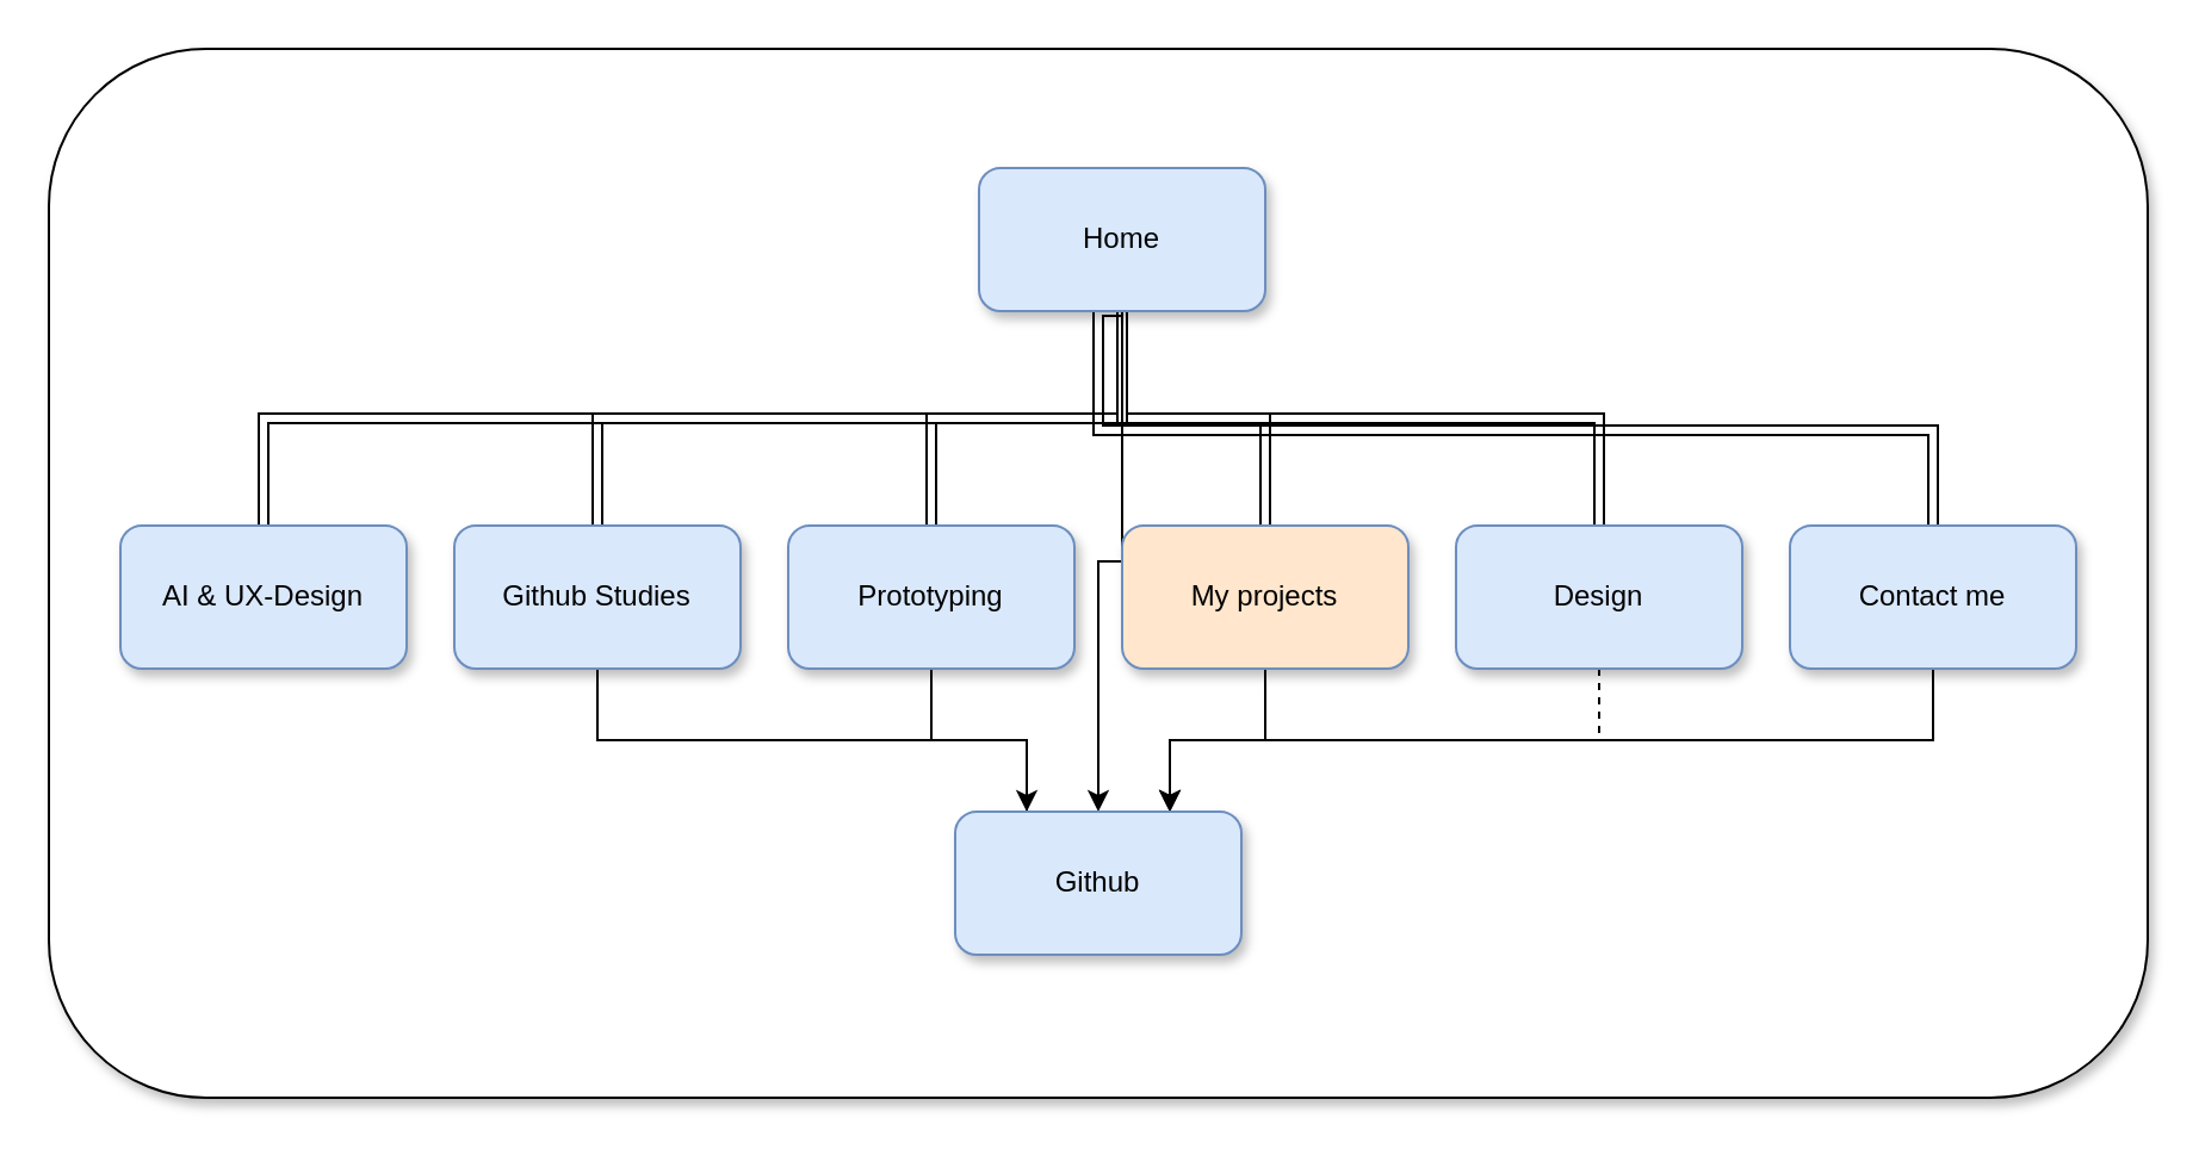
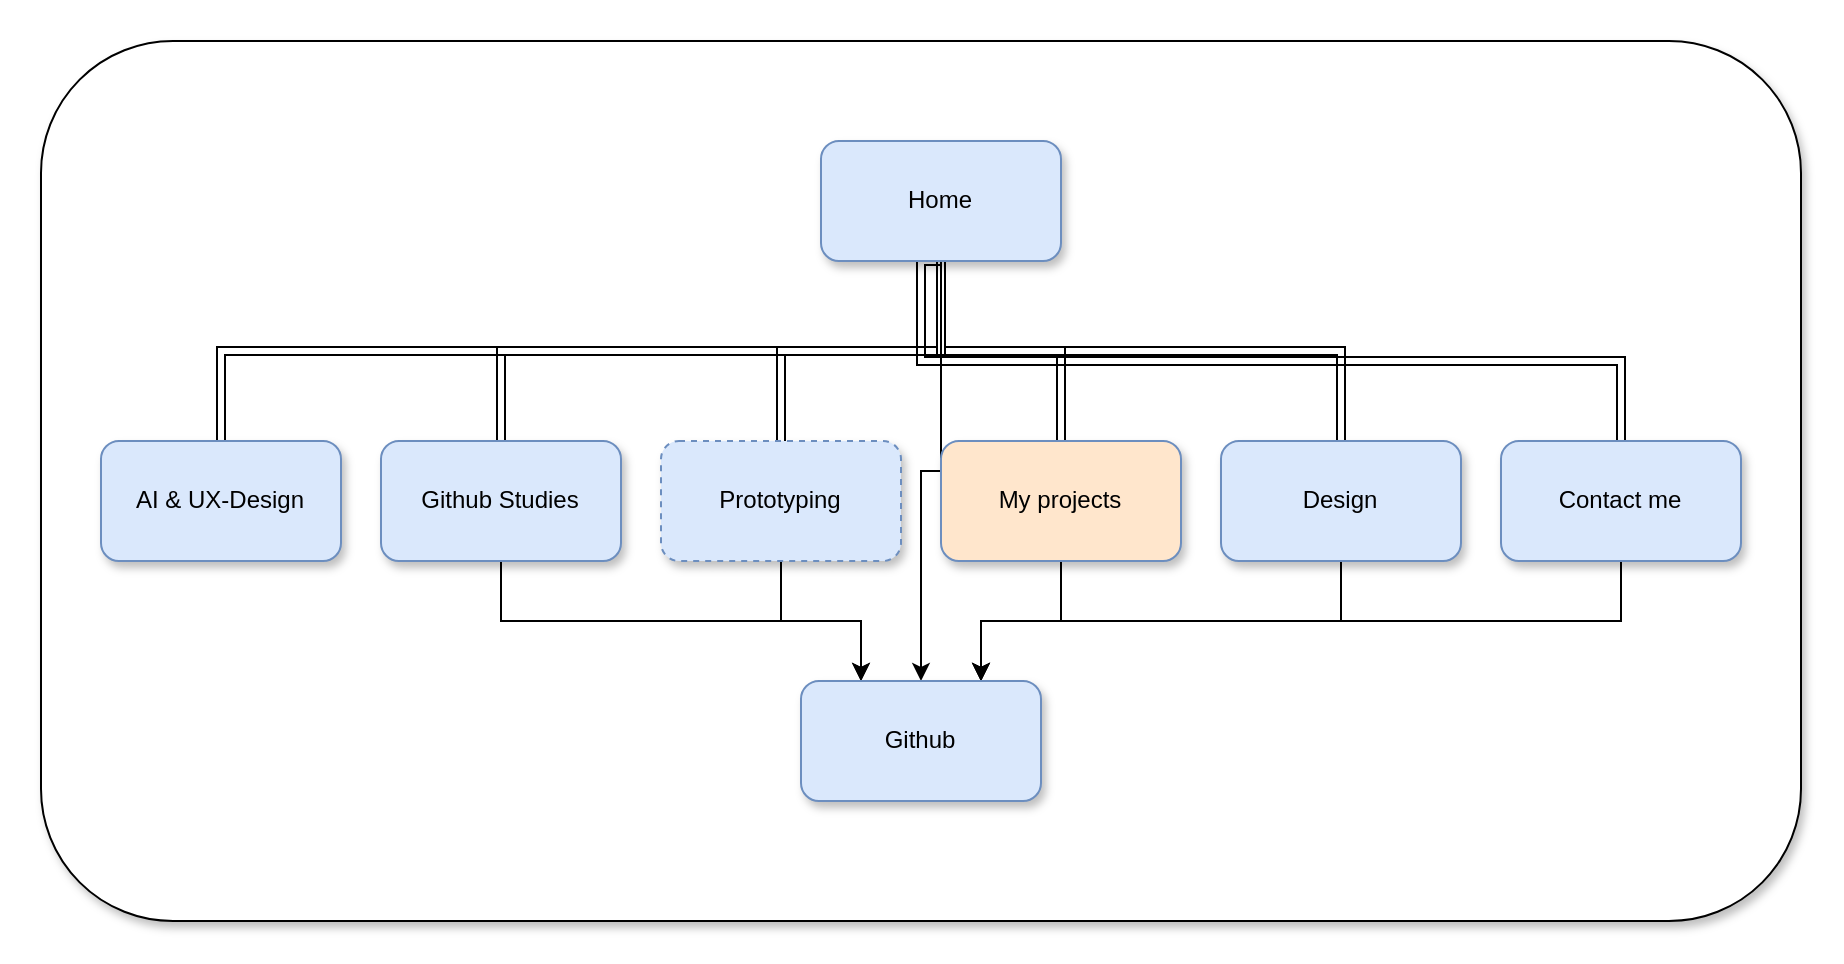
  <mxCell id="0" />
  <mxCell id="1" parent="0" />
  <mxCell id="2" value="" style="rounded=1;whiteSpace=wrap;html=1;shadow=1;glass=0;sketch=0;gradientColor=none;" vertex="1" parent="1"><mxGeometry x="20" y="20" width="880" height="440" as="geometry" /></mxCell>
  <mxCell id="3" style="edgeStyle=orthogonalEdgeStyle;rounded=0;orthogonalLoop=1;jettySize=auto;html=1;exitX=0.5;exitY=1;exitDx=0;exitDy=0;shape=link;" edge="1" parent="1" source="10" target="11"><mxGeometry relative="1" as="geometry" /></mxCell>
  <mxCell id="4" style="edgeStyle=orthogonalEdgeStyle;shape=link;rounded=0;orthogonalLoop=1;jettySize=auto;html=1;entryX=0.5;entryY=0;entryDx=0;entryDy=0;exitX=0.5;exitY=1;exitDx=0;exitDy=0;" edge="1" parent="1" source="10" target="13"><mxGeometry relative="1" as="geometry" /></mxCell>
  <mxCell id="5" style="edgeStyle=orthogonalEdgeStyle;shape=link;rounded=0;orthogonalLoop=1;jettySize=auto;html=1;" edge="1" parent="1" source="10" target="15"><mxGeometry relative="1" as="geometry" /></mxCell>
  <mxCell id="6" style="edgeStyle=orthogonalEdgeStyle;shape=link;rounded=0;orthogonalLoop=1;jettySize=auto;html=1;" edge="1" parent="1" source="10" target="17"><mxGeometry relative="1" as="geometry" /></mxCell>
  <mxCell id="7" style="edgeStyle=orthogonalEdgeStyle;shape=link;rounded=0;orthogonalLoop=1;jettySize=auto;html=1;entryX=0.5;entryY=0;entryDx=0;entryDy=0;exitX=0.5;exitY=1;exitDx=0;exitDy=0;" edge="1" parent="1" source="10" target="19"><mxGeometry relative="1" as="geometry" /></mxCell>
  <mxCell id="8" style="edgeStyle=orthogonalEdgeStyle;shape=link;rounded=0;orthogonalLoop=1;jettySize=auto;html=1;exitX=0.5;exitY=1;exitDx=0;exitDy=0;" edge="1" parent="1" source="10" target="21"><mxGeometry relative="1" as="geometry"><Array as="points"><mxPoint x="460" y="180" /><mxPoint x="810" y="180" /></Array></mxGeometry></mxCell>
  <mxCell id="9" style="edgeStyle=orthogonalEdgeStyle;rounded=0;orthogonalLoop=1;jettySize=auto;html=1;entryX=0.5;entryY=0;entryDx=0;entryDy=0;" edge="1" parent="1" source="10" target="22"><mxGeometry relative="1" as="geometry" /></mxCell>
  <mxCell id="10" value="Home" style="rounded=1;whiteSpace=wrap;html=1;fillColor=#dae8fc;strokeColor=#6c8ebf;sketch=0;glass=0;shadow=1;" vertex="1" parent="1"><mxGeometry x="410" y="70" width="120" height="60" as="geometry" /></mxCell>
  <mxCell id="11" value="AI &amp;amp; UX-Design" style="rounded=1;whiteSpace=wrap;html=1;fillColor=#dae8fc;strokeColor=#6c8ebf;sketch=0;glass=0;shadow=1;" vertex="1" parent="1"><mxGeometry x="50" y="220" width="120" height="60" as="geometry" /></mxCell>
  <mxCell id="12" style="edgeStyle=orthogonalEdgeStyle;rounded=0;orthogonalLoop=1;jettySize=auto;html=1;exitX=0.5;exitY=1;exitDx=0;exitDy=0;entryX=0.25;entryY=0;entryDx=0;entryDy=0;" edge="1" parent="1" source="13" target="22"><mxGeometry relative="1" as="geometry" /></mxCell>
  <mxCell id="13" value="Github Studies" style="rounded=1;whiteSpace=wrap;html=1;fillColor=#dae8fc;strokeColor=#6c8ebf;sketch=0;glass=0;shadow=1;" vertex="1" parent="1"><mxGeometry x="190" y="220" width="120" height="60" as="geometry" /></mxCell>
- <mxCell id="14" style="edgeStyle=orthogonalEdgeStyle;rounded=0;orthogonalLoop=1;jettySize=auto;html=1;exitX=0.5;exitY=1;exitDx=0;exitDy=0;entryX=0.25;entryY=0;entryDx=0;entryDy=0;endArrow=none;" edge="1" parent="1" source="15" target="22"><mxGeometry relative="1" as="geometry"><mxPoint x="460" y="340" as="targetPoint" /></mxGeometry></mxCell>
- <mxCell id="15" value="Prototyping" style="rounded=1;whiteSpace=wrap;html=1;fillColor=#dae8fc;strokeColor=#6c8ebf;sketch=0;glass=0;shadow=1;" vertex="1" parent="1"><mxGeometry x="330" y="220" width="120" height="60" as="geometry" /></mxCell>
+ <mxCell id="14" style="edgeStyle=orthogonalEdgeStyle;rounded=0;orthogonalLoop=1;jettySize=auto;html=1;exitX=0.5;exitY=1;exitDx=0;exitDy=0;entryX=0.25;entryY=0;entryDx=0;entryDy=0;" edge="1" parent="1" source="15" target="22"><mxGeometry relative="1" as="geometry"><mxPoint x="460" y="340" as="targetPoint" /></mxGeometry></mxCell>
+ <mxCell id="15" value="Prototyping" style="rounded=1;whiteSpace=wrap;html=1;fillColor=#dae8fc;strokeColor=#6c8ebf;sketch=0;glass=0;shadow=1;dashed=1;" vertex="1" parent="1"><mxGeometry x="330" y="220" width="120" height="60" as="geometry" /></mxCell>
  <mxCell id="16" style="edgeStyle=orthogonalEdgeStyle;rounded=0;orthogonalLoop=1;jettySize=auto;html=1;entryX=0.75;entryY=0;entryDx=0;entryDy=0;" edge="1" parent="1" source="17" target="22"><mxGeometry relative="1" as="geometry" /></mxCell>
  <mxCell id="17" value="My projects" style="rounded=1;whiteSpace=wrap;html=1;fillColor=#ffe6cc;strokeColor=#6c8ebf;sketch=0;glass=0;shadow=1;" vertex="1" parent="1"><mxGeometry x="470" y="220" width="120" height="60" as="geometry" /></mxCell>
- <mxCell id="18" style="edgeStyle=orthogonalEdgeStyle;rounded=0;orthogonalLoop=1;jettySize=auto;html=1;exitX=0.5;exitY=1;exitDx=0;exitDy=0;entryX=0.75;entryY=0;entryDx=0;entryDy=0;dashed=1;" edge="1" parent="1" source="19" target="22"><mxGeometry relative="1" as="geometry"><mxPoint x="460" y="340" as="targetPoint" /></mxGeometry></mxCell>
+ <mxCell id="18" style="edgeStyle=orthogonalEdgeStyle;rounded=0;orthogonalLoop=1;jettySize=auto;html=1;exitX=0.5;exitY=1;exitDx=0;exitDy=0;entryX=0.75;entryY=0;entryDx=0;entryDy=0;" edge="1" parent="1" source="19" target="22"><mxGeometry relative="1" as="geometry"><mxPoint x="460" y="340" as="targetPoint" /></mxGeometry></mxCell>
  <mxCell id="19" value="Design" style="rounded=1;whiteSpace=wrap;html=1;fillColor=#dae8fc;strokeColor=#6c8ebf;sketch=0;glass=0;shadow=1;" vertex="1" parent="1"><mxGeometry x="610" y="220" width="120" height="60" as="geometry" /></mxCell>
  <mxCell id="20" style="edgeStyle=orthogonalEdgeStyle;rounded=0;orthogonalLoop=1;jettySize=auto;html=1;entryX=0.75;entryY=0;entryDx=0;entryDy=0;exitX=0.5;exitY=1;exitDx=0;exitDy=0;" edge="1" parent="1" source="21" target="22"><mxGeometry relative="1" as="geometry" /></mxCell>
  <mxCell id="21" value="Contact me" style="rounded=1;whiteSpace=wrap;html=1;fillColor=#dae8fc;strokeColor=#6c8ebf;sketch=0;glass=0;shadow=1;" vertex="1" parent="1"><mxGeometry x="750" y="220" width="120" height="60" as="geometry" /></mxCell>
  <mxCell id="22" value="Github" style="rounded=1;whiteSpace=wrap;html=1;fillColor=#dae8fc;strokeColor=#6c8ebf;sketch=0;glass=0;shadow=1;" vertex="1" parent="1"><mxGeometry x="400" y="340" width="120" height="60" as="geometry" /></mxCell>
